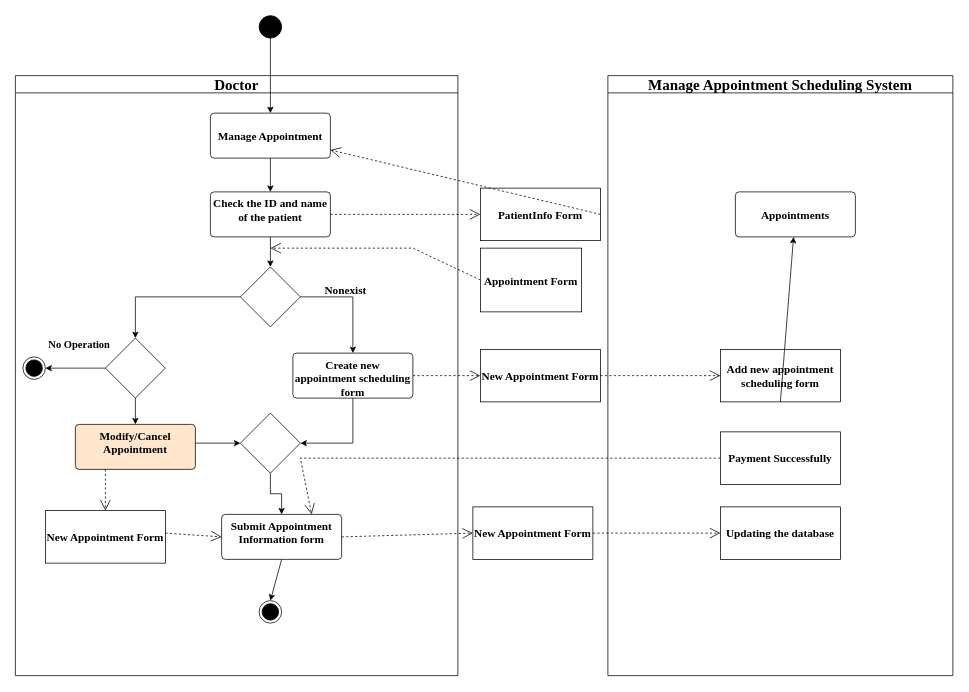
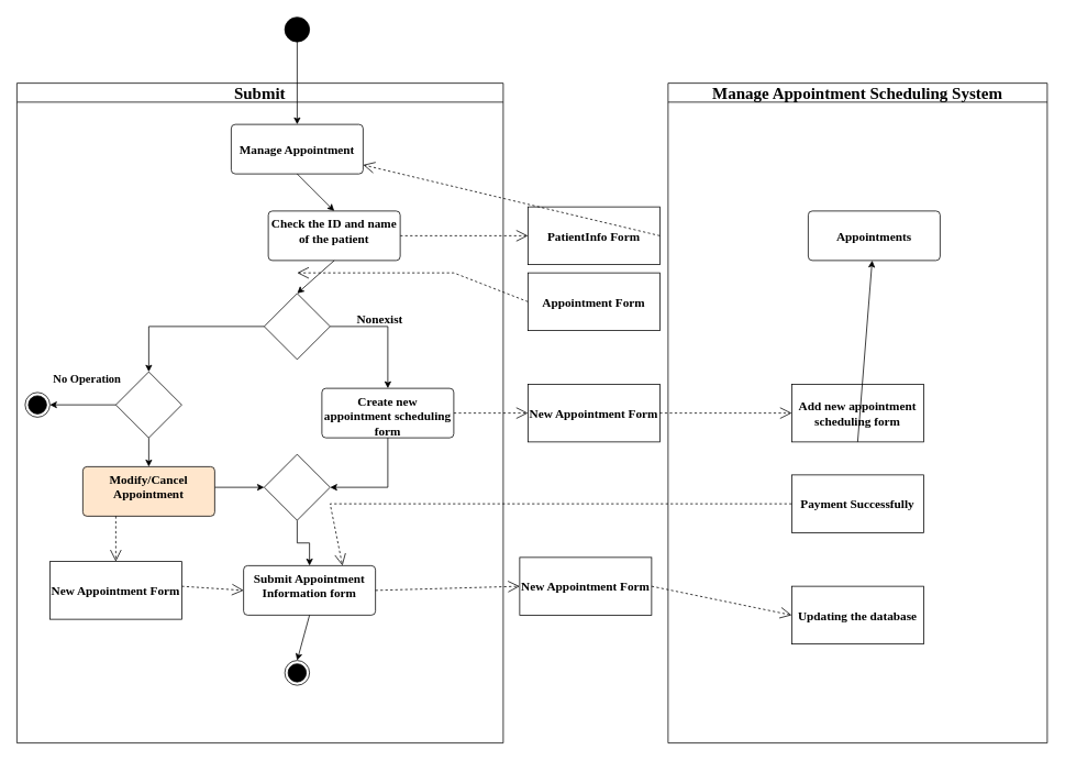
  <mxCell id="0" />
  <mxCell id="1" parent="0" />
- <mxCell id="2" value="&lt;font style=&quot;font-size: 20px;&quot;&gt;Doctor&lt;/font&gt;" style="swimlane;whiteSpace=wrap;html=1;fontSize=15;fontStyle=1;fontFamily=Times New Roman;container=0;" parent="1" vertex="1"><mxGeometry x="20" y="100" width="590" height="800" as="geometry"><mxRectangle x="-1830" y="-2170" width="80" height="30" as="alternateBounds" /></mxGeometry></mxCell>
+ <mxCell id="2" value="&lt;font style=&quot;font-size: 20px;&quot;&gt;Submit&lt;/font&gt;" style="swimlane;whiteSpace=wrap;html=1;fontSize=15;fontStyle=1;fontFamily=Times New Roman;container=0;" parent="1" vertex="1"><mxGeometry x="20" y="100" width="590" height="800" as="geometry"><mxRectangle x="-1830" y="-2170" width="80" height="30" as="alternateBounds" /></mxGeometry></mxCell>
  <mxCell id="3" value="&lt;font style=&quot;font-size: 20px;&quot;&gt;Manage Appointment Scheduling System&lt;/font&gt;" style="swimlane;whiteSpace=wrap;html=1;fontSize=15;fontStyle=1;fontFamily=Times New Roman;container=0;" parent="1" vertex="1"><mxGeometry x="810" y="100" width="460" height="800" as="geometry" /></mxCell>
  <mxCell id="4" value="Appointments" style="html=1;align=center;verticalAlign=middle;rounded=1;absoluteArcSize=1;arcSize=10;dashed=0;whiteSpace=wrap;fontFamily=Times New Roman;fontSize=15;fontStyle=1" parent="3" vertex="1"><mxGeometry x="170" y="155" width="160" height="60" as="geometry" /></mxCell>
  <mxCell id="5" value="Add new appointment scheduling form" style="rounded=0;whiteSpace=wrap;html=1;fontSize=15;fontStyle=1;fontFamily=Times New Roman;" parent="3" vertex="1"><mxGeometry x="150" y="365" width="160" height="70" as="geometry" /></mxCell>
- <mxCell id="6" value="Updating the database" style="rounded=0;whiteSpace=wrap;html=1;fontSize=15;fontStyle=1;fontFamily=Times New Roman;" parent="3" vertex="1"><mxGeometry x="150" y="575" width="160" height="70" as="geometry" /></mxCell>
+ <mxCell id="6" value="Updating the database" style="rounded=0;whiteSpace=wrap;html=1;fontSize=15;fontStyle=1;fontFamily=Times New Roman;" parent="3" vertex="1"><mxGeometry x="150" y="610" width="160" height="70" as="geometry" /></mxCell>
  <mxCell id="7" value="Payment Successfully" style="rounded=0;whiteSpace=wrap;html=1;fontSize=15;fontStyle=1;fontFamily=Times New Roman;" parent="3" vertex="1"><mxGeometry x="150" y="475" width="160" height="70" as="geometry" /></mxCell>
  <mxCell id="8" value="" style="endArrow=classic;html=1;rounded=0;exitX=0.5;exitY=1;exitDx=0;exitDy=0;" parent="3" source="5" target="4" edge="1"><mxGeometry width="50" height="50" relative="1" as="geometry"><mxPoint x="-150" y="590" as="sourcePoint" /><mxPoint x="-100" y="540" as="targetPoint" /></mxGeometry></mxCell>
  <mxCell id="9" value="PatientInfo Form" style="rounded=0;whiteSpace=wrap;html=1;fontSize=15;fontStyle=1;fontFamily=Times New Roman;" parent="1" vertex="1"><mxGeometry x="640" y="250" width="160" height="70" as="geometry" /></mxCell>
  <mxCell id="10" value="" style="ellipse;fillColor=strokeColor;html=1;fontSize=15;fontStyle=1;fontFamily=Times New Roman;" parent="1" vertex="1"><mxGeometry x="345" y="20" width="30" height="30" as="geometry" /></mxCell>
  <mxCell id="11" value="" style="endArrow=classic;html=1;rounded=0;entryX=0.5;entryY=0;entryDx=0;entryDy=0;exitX=0.5;exitY=1;exitDx=0;exitDy=0;" parent="1" source="10" edge="1"><mxGeometry width="50" height="50" relative="1" as="geometry"><mxPoint x="670" y="170" as="sourcePoint" /><mxPoint x="360" y="150" as="targetPoint" /></mxGeometry></mxCell>
  <mxCell id="12" value="Manage Appointment" style="html=1;align=center;verticalAlign=middle;rounded=1;absoluteArcSize=1;arcSize=10;dashed=0;whiteSpace=wrap;fontFamily=Times New Roman;fontSize=15;fontStyle=1" parent="1" vertex="1"><mxGeometry x="280" y="150" width="160" height="60" as="geometry" /></mxCell>
  <mxCell id="13" value="" style="endArrow=open;endSize=12;dashed=1;html=1;rounded=0;exitX=1;exitY=0.5;exitDx=0;exitDy=0;entryX=0;entryY=0.5;entryDx=0;entryDy=0;" parent="1" source="21" target="9" edge="1"><mxGeometry width="160" relative="1" as="geometry"><mxPoint x="610" y="360" as="sourcePoint" /><mxPoint x="770" y="360" as="targetPoint" /></mxGeometry></mxCell>
  <mxCell id="14" value="" style="endArrow=open;endSize=12;dashed=1;html=1;rounded=0;exitX=1;exitY=0.5;exitDx=0;exitDy=0;" parent="1" source="9" target="12" edge="1"><mxGeometry width="160" relative="1" as="geometry"><mxPoint x="450" y="295" as="sourcePoint" /><mxPoint x="650" y="295" as="targetPoint" /></mxGeometry></mxCell>
  <mxCell id="15" value="" style="endArrow=open;endSize=12;dashed=1;html=1;rounded=0;exitX=0;exitY=0.5;exitDx=0;exitDy=0;" parent="1" source="16" edge="1"><mxGeometry width="160" relative="1" as="geometry"><mxPoint x="820" y="305" as="sourcePoint" /><mxPoint x="360" y="330" as="targetPoint" /><Array as="points"><mxPoint x="550" y="330" /></Array></mxGeometry></mxCell>
- <mxCell id="16" value="Appointment Form" style="rounded=0;whiteSpace=wrap;html=1;fontSize=15;fontStyle=1;fontFamily=Times New Roman;" parent="1" vertex="1"><mxGeometry x="640" y="330" width="135" height="85" as="geometry" /></mxCell>
+ <mxCell id="16" value="Appointment Form" style="rounded=0;whiteSpace=wrap;html=1;fontSize=15;fontStyle=1;fontFamily=Times New Roman;" parent="1" vertex="1"><mxGeometry x="640" y="330" width="160" height="70" as="geometry" /></mxCell>
  <mxCell id="17" value="" style="endArrow=open;endSize=12;dashed=1;html=1;rounded=0;exitX=1;exitY=0.5;exitDx=0;exitDy=0;entryX=0;entryY=0.5;entryDx=0;entryDy=0;" parent="1" source="24" target="19" edge="1"><mxGeometry width="160" relative="1" as="geometry"><mxPoint x="450" y="295" as="sourcePoint" /><mxPoint x="640" y="500" as="targetPoint" /></mxGeometry></mxCell>
  <mxCell id="18" value="" style="endArrow=open;endSize=12;dashed=1;html=1;rounded=0;exitX=0;exitY=0.5;exitDx=0;exitDy=0;entryX=0.75;entryY=0;entryDx=0;entryDy=0;" parent="1" source="7" target="27" edge="1"><mxGeometry width="160" relative="1" as="geometry"><mxPoint x="640" y="610" as="sourcePoint" /><mxPoint x="440" y="610" as="targetPoint" /><Array as="points"><mxPoint x="400" y="610" /></Array></mxGeometry></mxCell>
  <mxCell id="19" value="New Appointment Form" style="rounded=0;whiteSpace=wrap;html=1;fontSize=15;fontStyle=1;fontFamily=Times New Roman;" parent="1" vertex="1"><mxGeometry x="640" y="465" width="160" height="70" as="geometry" /></mxCell>
  <mxCell id="20" value="" style="endArrow=open;endSize=12;dashed=1;html=1;rounded=0;exitX=1;exitY=0.5;exitDx=0;exitDy=0;entryX=0;entryY=0.5;entryDx=0;entryDy=0;" parent="1" source="19" target="5" edge="1"><mxGeometry width="160" relative="1" as="geometry"><mxPoint x="560" y="510" as="sourcePoint" /><mxPoint x="650" y="510" as="targetPoint" /></mxGeometry></mxCell>
- <mxCell id="21" value="Check the ID and name of the patient" style="html=1;align=center;verticalAlign=top;rounded=1;absoluteArcSize=1;arcSize=10;dashed=0;whiteSpace=wrap;fontFamily=Times New Roman;fontSize=15;fontStyle=1" parent="1" vertex="1"><mxGeometry x="280" y="255" width="160" height="60" as="geometry" /></mxCell>
+ <mxCell id="21" value="Check the ID and name of the patient" style="html=1;align=center;verticalAlign=top;rounded=1;absoluteArcSize=1;arcSize=10;dashed=0;whiteSpace=wrap;fontFamily=Times New Roman;fontSize=15;fontStyle=1" parent="1" vertex="1"><mxGeometry x="325" y="255" width="160" height="60" as="geometry" /></mxCell>
  <mxCell id="22" value="" style="rhombus;whiteSpace=wrap;html=1;fontSize=15;fontStyle=1" parent="1" vertex="1"><mxGeometry x="320" y="355" width="80" height="80" as="geometry" /></mxCell>
  <mxCell id="23" value="" style="ellipse;html=1;shape=endState;fillColor=strokeColor;fontSize=15;fontStyle=1;fontFamily=Times New Roman;" parent="1" vertex="1"><mxGeometry x="345" y="800" width="30" height="30" as="geometry" /></mxCell>
  <mxCell id="24" value="Create new appointment scheduling form" style="html=1;align=center;verticalAlign=top;rounded=1;absoluteArcSize=1;arcSize=10;dashed=0;whiteSpace=wrap;fontFamily=Times New Roman;fontSize=15;fontStyle=1" parent="1" vertex="1"><mxGeometry x="390" y="470" width="160" height="60" as="geometry" /></mxCell>
  <mxCell id="25" style="edgeStyle=orthogonalEdgeStyle;rounded=0;orthogonalLoop=1;jettySize=auto;html=1;exitX=0.5;exitY=1;exitDx=0;exitDy=0;entryX=0.5;entryY=0;entryDx=0;entryDy=0;" parent="1" source="26" target="27" edge="1"><mxGeometry relative="1" as="geometry" /></mxCell>
  <mxCell id="26" value="" style="rhombus;whiteSpace=wrap;html=1;fontSize=15;fontStyle=1" parent="1" vertex="1"><mxGeometry x="320" y="550" width="80" height="80" as="geometry" /></mxCell>
  <mxCell id="27" value="Submit Appointment Information form" style="html=1;align=center;verticalAlign=top;rounded=1;absoluteArcSize=1;arcSize=10;dashed=0;whiteSpace=wrap;fontFamily=Times New Roman;fontSize=15;fontStyle=1" parent="1" vertex="1"><mxGeometry x="295" y="685" width="160" height="60" as="geometry" /></mxCell>
  <mxCell id="28" value="" style="endArrow=classic;html=1;rounded=0;exitX=0.5;exitY=1;exitDx=0;exitDy=0;entryX=0.5;entryY=0;entryDx=0;entryDy=0;" parent="1" target="21" edge="1"><mxGeometry width="50" height="50" relative="1" as="geometry"><mxPoint x="360" y="210" as="sourcePoint" /><mxPoint x="720" y="330" as="targetPoint" /></mxGeometry></mxCell>
  <mxCell id="29" value="" style="endArrow=classic;html=1;rounded=0;exitX=0.5;exitY=1;exitDx=0;exitDy=0;entryX=0.5;entryY=0;entryDx=0;entryDy=0;" parent="1" source="21" target="22" edge="1"><mxGeometry width="50" height="50" relative="1" as="geometry"><mxPoint x="670" y="590" as="sourcePoint" /><mxPoint x="720" y="540" as="targetPoint" /></mxGeometry></mxCell>
  <mxCell id="30" value="" style="endArrow=classic;html=1;rounded=0;exitX=0;exitY=0.5;exitDx=0;exitDy=0;entryX=0.5;entryY=0;entryDx=0;entryDy=0;" parent="1" source="22" target="38" edge="1"><mxGeometry width="50" height="50" relative="1" as="geometry"><mxPoint x="670" y="590" as="sourcePoint" /><mxPoint x="720" y="540" as="targetPoint" /><Array as="points"><mxPoint x="180" y="395" /></Array></mxGeometry></mxCell>
  <mxCell id="31" value="" style="endArrow=classic;html=1;rounded=0;exitX=1;exitY=0.5;exitDx=0;exitDy=0;entryX=0.5;entryY=0;entryDx=0;entryDy=0;" parent="1" source="22" target="24" edge="1"><mxGeometry width="50" height="50" relative="1" as="geometry"><mxPoint x="670" y="590" as="sourcePoint" /><mxPoint x="720" y="540" as="targetPoint" /><Array as="points"><mxPoint x="470" y="395" /></Array></mxGeometry></mxCell>
  <mxCell id="32" value="" style="endArrow=classic;html=1;rounded=0;entryX=0;entryY=0.5;entryDx=0;entryDy=0;" parent="1" target="26" edge="1"><mxGeometry width="50" height="50" relative="1" as="geometry"><mxPoint x="260" y="590" as="sourcePoint" /><mxPoint x="720" y="650" as="targetPoint" /><Array as="points" /></mxGeometry></mxCell>
  <mxCell id="33" value="" style="endArrow=classic;html=1;rounded=0;entryX=1;entryY=0.5;entryDx=0;entryDy=0;exitX=0.5;exitY=1;exitDx=0;exitDy=0;" parent="1" source="24" target="26" edge="1"><mxGeometry width="50" height="50" relative="1" as="geometry"><mxPoint x="670" y="700" as="sourcePoint" /><mxPoint x="720" y="650" as="targetPoint" /><Array as="points"><mxPoint x="470" y="590" /></Array></mxGeometry></mxCell>
  <mxCell id="34" value="Nonexist" style="text;html=1;align=center;verticalAlign=middle;resizable=0;points=[];autosize=1;strokeColor=none;fillColor=none;fontStyle=1;fontSize=15;fontFamily=Times New Roman;" parent="1" vertex="1"><mxGeometry x="420" y="370" width="80" height="30" as="geometry" /></mxCell>
  <mxCell id="35" value="" style="endArrow=classic;html=1;rounded=0;exitX=0.5;exitY=1;exitDx=0;exitDy=0;entryX=0.5;entryY=0;entryDx=0;entryDy=0;" parent="1" source="27" target="23" edge="1"><mxGeometry width="50" height="50" relative="1" as="geometry"><mxPoint x="430" y="590" as="sourcePoint" /><mxPoint x="480" y="540" as="targetPoint" /></mxGeometry></mxCell>
  <mxCell id="36" value="" style="endArrow=open;endSize=12;dashed=1;html=1;rounded=0;entryX=0;entryY=0.5;entryDx=0;entryDy=0;" parent="1" target="27" edge="1"><mxGeometry width="160" relative="1" as="geometry"><mxPoint x="220" y="710" as="sourcePoint" /><mxPoint x="150" y="690" as="targetPoint" /></mxGeometry></mxCell>
  <mxCell id="37" value="Modify/Cancel Appointment" style="html=1;align=center;verticalAlign=top;rounded=1;absoluteArcSize=1;arcSize=10;dashed=0;whiteSpace=wrap;fontFamily=Times New Roman;fontSize=15;fontStyle=1;fillColor=#ffe6cc;" parent="1" vertex="1"><mxGeometry x="100" y="565" width="160" height="60" as="geometry" /></mxCell>
  <mxCell id="38" value="" style="rhombus;whiteSpace=wrap;html=1;fontSize=15;fontStyle=1" parent="1" vertex="1"><mxGeometry x="140" y="450" width="80" height="80" as="geometry" /></mxCell>
  <mxCell id="39" value="" style="endArrow=classic;html=1;rounded=0;exitX=0.5;exitY=1;exitDx=0;exitDy=0;entryX=0.5;entryY=0;entryDx=0;entryDy=0;" parent="1" source="38" target="37" edge="1"><mxGeometry width="50" height="50" relative="1" as="geometry"><mxPoint x="270" y="600" as="sourcePoint" /><mxPoint x="200" y="560" as="targetPoint" /><Array as="points" /></mxGeometry></mxCell>
  <mxCell id="40" value="New Appointment Form" style="rounded=0;whiteSpace=wrap;html=1;fontSize=15;fontStyle=1;fontFamily=Times New Roman;" parent="1" vertex="1"><mxGeometry x="60" y="680" width="160" height="70" as="geometry" /></mxCell>
  <mxCell id="41" value="" style="endArrow=open;endSize=12;dashed=1;html=1;rounded=0;exitX=0.25;exitY=1;exitDx=0;exitDy=0;" parent="1" source="37" target="40" edge="1"><mxGeometry width="160" relative="1" as="geometry"><mxPoint x="990" y="620" as="sourcePoint" /><mxPoint x="810" y="620" as="targetPoint" /></mxGeometry></mxCell>
  <mxCell id="42" value="" style="endArrow=classic;html=1;rounded=0;exitX=0;exitY=0.5;exitDx=0;exitDy=0;entryX=1;entryY=0.5;entryDx=0;entryDy=0;" parent="1" source="38" target="43" edge="1"><mxGeometry width="50" height="50" relative="1" as="geometry"><mxPoint x="370" y="750" as="sourcePoint" /><mxPoint x="60" y="490" as="targetPoint" /></mxGeometry></mxCell>
  <mxCell id="43" value="" style="ellipse;html=1;shape=endState;fillColor=strokeColor;fontSize=15;fontStyle=1;fontFamily=Times New Roman;" parent="1" vertex="1"><mxGeometry x="30" y="475" width="30" height="30" as="geometry" /></mxCell>
  <mxCell id="44" value="&lt;font size=&quot;1&quot; face=&quot;Times New Roman&quot;&gt;&lt;b style=&quot;font-size: 14px;&quot;&gt;No Operation&lt;/b&gt;&lt;/font&gt;" style="text;html=1;align=center;verticalAlign=middle;resizable=0;points=[];autosize=1;strokeColor=none;fillColor=none;" parent="1" vertex="1"><mxGeometry x="50" y="445" width="110" height="30" as="geometry" /></mxCell>
  <mxCell id="45" value="New Appointment Form" style="rounded=0;whiteSpace=wrap;html=1;fontSize=15;fontStyle=1;fontFamily=Times New Roman;" parent="1" vertex="1"><mxGeometry x="630" y="675" width="160" height="70" as="geometry" /></mxCell>
  <mxCell id="46" value="" style="endArrow=open;endSize=12;dashed=1;html=1;rounded=0;exitX=1;exitY=0.5;exitDx=0;exitDy=0;entryX=0;entryY=0.5;entryDx=0;entryDy=0;" parent="1" source="27" target="45" edge="1"><mxGeometry width="160" relative="1" as="geometry"><mxPoint x="560" y="510" as="sourcePoint" /><mxPoint x="650" y="510" as="targetPoint" /></mxGeometry></mxCell>
  <mxCell id="47" value="" style="endArrow=open;endSize=12;dashed=1;html=1;rounded=0;exitX=1;exitY=0.5;exitDx=0;exitDy=0;entryX=0;entryY=0.5;entryDx=0;entryDy=0;" parent="1" source="45" target="6" edge="1"><mxGeometry width="160" relative="1" as="geometry"><mxPoint x="560" y="510" as="sourcePoint" /><mxPoint x="650" y="510" as="targetPoint" /></mxGeometry></mxCell>
